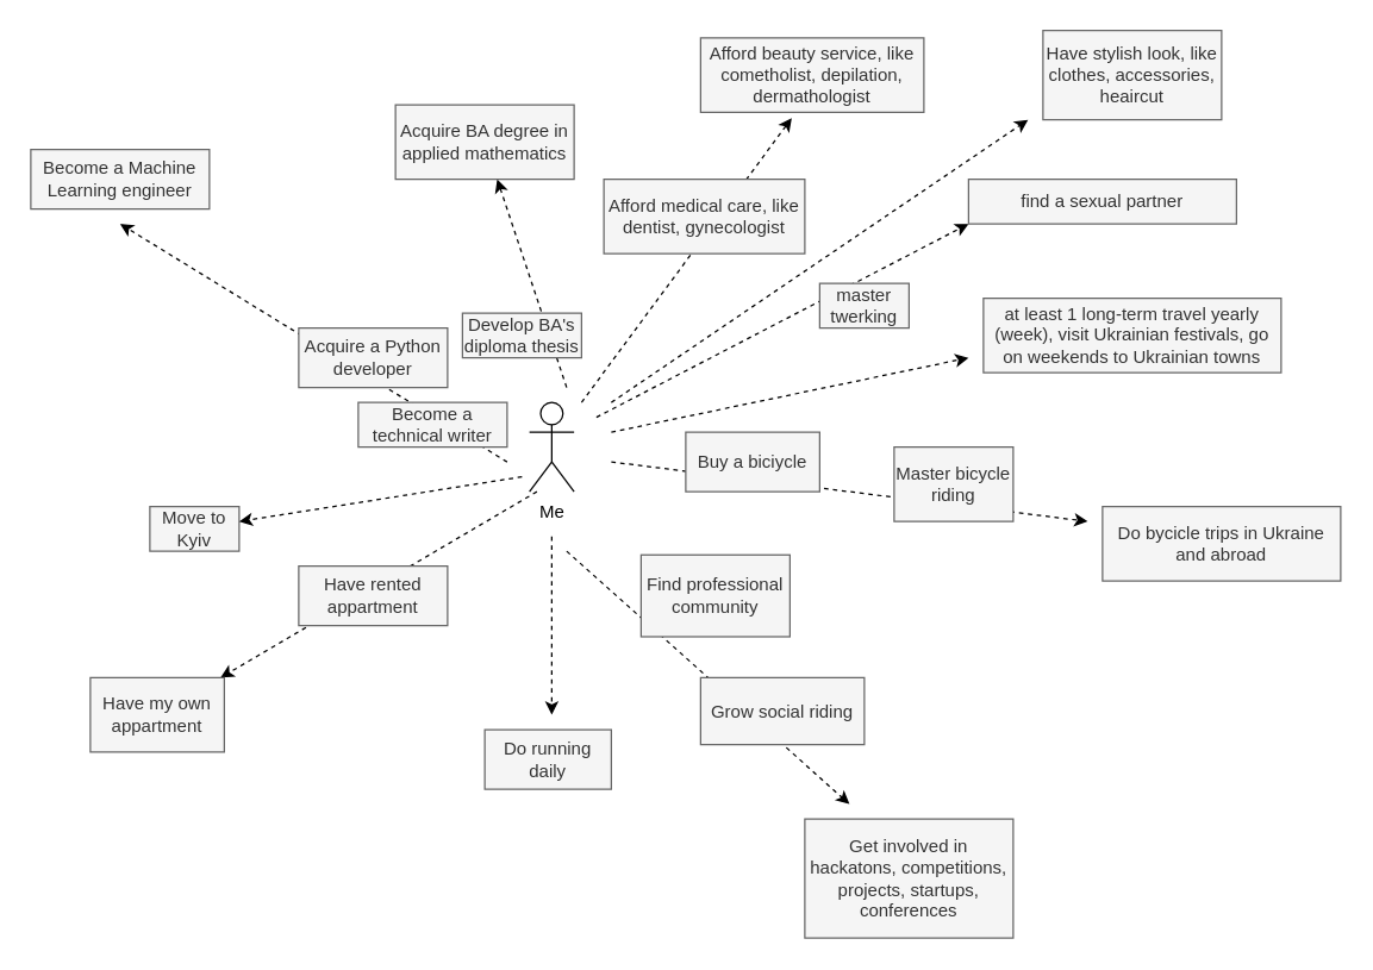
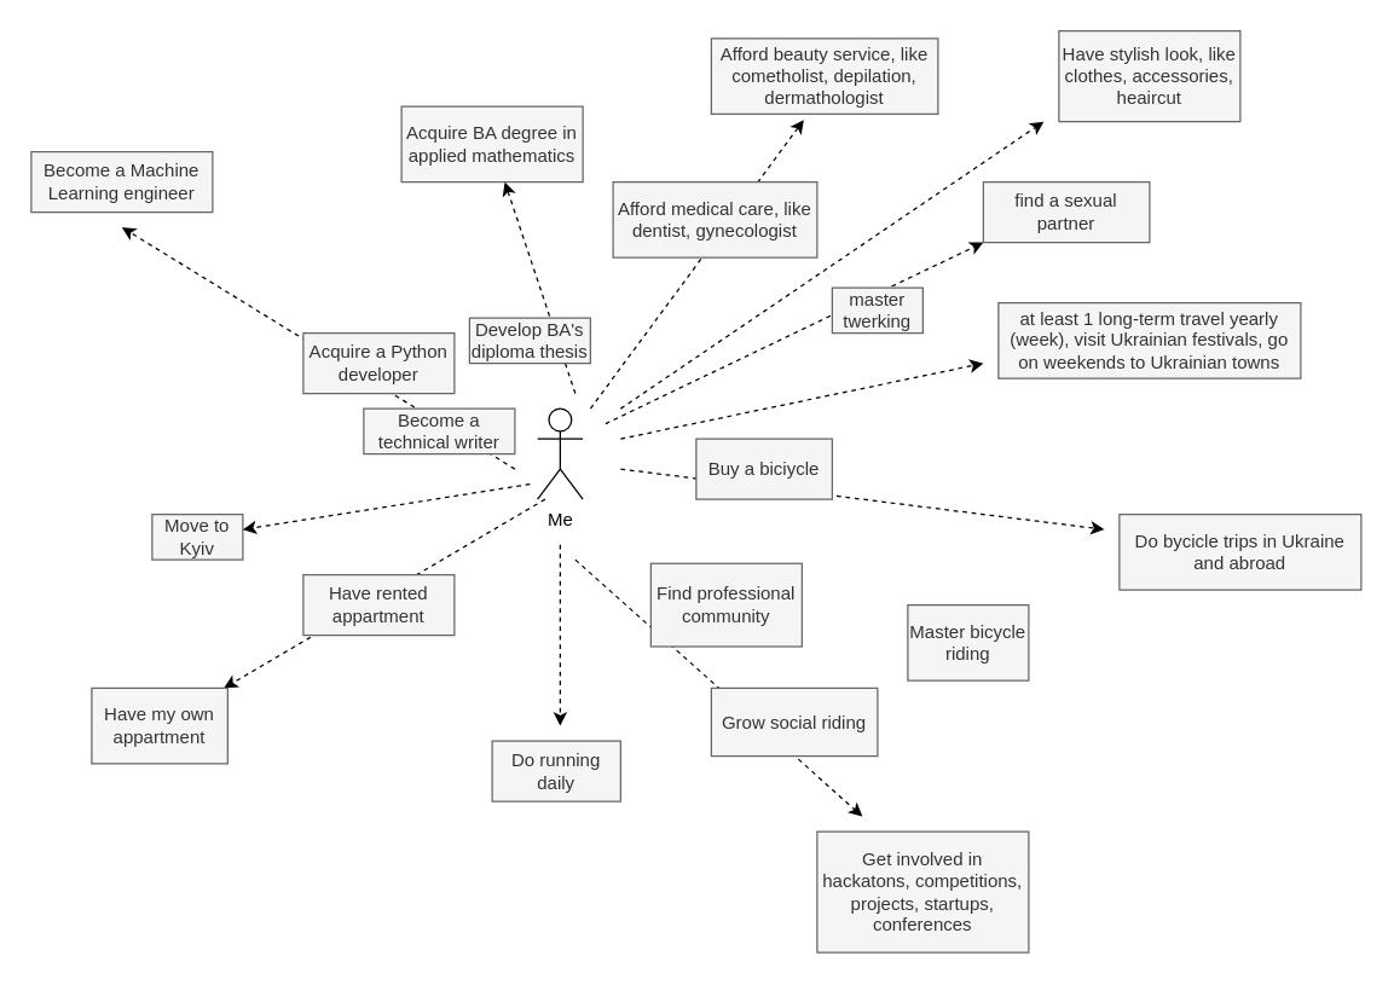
  <mxCell id="0" />
  <mxCell id="1" parent="0" />
  <mxCell id="2" style="rounded=0;orthogonalLoop=1;jettySize=auto;html=1;dashed=1;entryX=0;entryY=1;entryDx=0;entryDy=0;" edge="1" parent="1" target="28"><mxGeometry relative="1" as="geometry"><mxPoint x="400" y="280" as="sourcePoint" /><mxPoint x="750" y="370" as="targetPoint" /></mxGeometry></mxCell>
  <mxCell id="3" style="rounded=0;orthogonalLoop=1;jettySize=auto;html=1;dashed=1;entryX=0.408;entryY=1.077;entryDx=0;entryDy=0;entryPerimeter=0;" edge="1" parent="1" target="31"><mxGeometry relative="1" as="geometry"><mxPoint x="390" y="270" as="sourcePoint" /><mxPoint x="343" y="130" as="targetPoint" /></mxGeometry></mxCell>
  <mxCell id="4" style="rounded=0;orthogonalLoop=1;jettySize=auto;html=1;dashed=1;" edge="1" parent="1"><mxGeometry relative="1" as="geometry"><mxPoint x="410" y="310" as="sourcePoint" /><mxPoint x="730" y="350" as="targetPoint" /></mxGeometry></mxCell>
  <mxCell id="5" value="" style="rounded=0;orthogonalLoop=1;jettySize=auto;html=1;dashed=1;" edge="1" parent="1"><mxGeometry relative="1" as="geometry"><mxPoint x="380" y="370" as="sourcePoint" /><mxPoint x="570" y="540" as="targetPoint" /></mxGeometry></mxCell>
  <mxCell id="6" value="" style="rounded=0;orthogonalLoop=1;jettySize=auto;html=1;dashed=1;" edge="1" parent="1" target="18"><mxGeometry relative="1" as="geometry"><mxPoint x="360" y="330" as="sourcePoint" /><mxPoint x="170" y="360" as="targetPoint" /></mxGeometry></mxCell>
  <mxCell id="7" value="" style="rounded=0;orthogonalLoop=1;jettySize=auto;html=1;dashed=1;" edge="1" parent="1"><mxGeometry relative="1" as="geometry"><mxPoint x="340" y="310" as="sourcePoint" /><mxPoint x="80" y="150" as="targetPoint" /></mxGeometry></mxCell>
  <mxCell id="8" style="rounded=0;orthogonalLoop=1;jettySize=auto;html=1;dashed=1;" edge="1" parent="1" target="11"><mxGeometry relative="1" as="geometry"><mxPoint x="380" y="260" as="sourcePoint" /></mxGeometry></mxCell>
  <mxCell id="9" value="Me" style="shape=umlActor;verticalLabelPosition=bottom;verticalAlign=top;html=1;outlineConnect=0;" vertex="1" parent="1"><mxGeometry x="355" y="270" width="30" height="60" as="geometry" /></mxCell>
  <mxCell id="10" value="Develop BA's diploma thesis" style="text;html=1;align=center;verticalAlign=middle;whiteSpace=wrap;rounded=0;fillColor=#f5f5f5;fontColor=#333333;strokeColor=#666666;" vertex="1" parent="1"><mxGeometry x="310" y="210" width="80" height="30" as="geometry" /></mxCell>
  <mxCell id="11" value="Acquire BA degree in applied mathematics" style="text;html=1;align=center;verticalAlign=middle;whiteSpace=wrap;rounded=0;fillColor=#f5f5f5;fontColor=#333333;strokeColor=#666666;" vertex="1" parent="1"><mxGeometry x="265" y="70" width="120" height="50" as="geometry" /></mxCell>
  <mxCell id="12" value="Become a Machine Learning engineer" style="text;html=1;align=center;verticalAlign=middle;whiteSpace=wrap;rounded=0;fillColor=#f5f5f5;fontColor=#333333;strokeColor=#666666;" vertex="1" parent="1"><mxGeometry x="20" y="100" width="120" height="40" as="geometry" /></mxCell>
  <mxCell id="13" value="Acquire a Python developer" style="text;html=1;align=center;verticalAlign=middle;whiteSpace=wrap;rounded=0;fillColor=#f5f5f5;fontColor=#333333;strokeColor=#666666;" vertex="1" parent="1"><mxGeometry x="200" y="220" width="100" height="40" as="geometry" /></mxCell>
  <mxCell id="14" value="Become a technical writer" style="text;html=1;align=center;verticalAlign=middle;whiteSpace=wrap;rounded=0;fillColor=#f5f5f5;fontColor=#333333;strokeColor=#666666;" vertex="1" parent="1"><mxGeometry x="240" y="270" width="100" height="30" as="geometry" /></mxCell>
  <mxCell id="15" value="Move to Kyiv" style="text;html=1;align=center;verticalAlign=middle;whiteSpace=wrap;rounded=0;fillColor=#f5f5f5;fontColor=#333333;strokeColor=#666666;" vertex="1" parent="1"><mxGeometry x="100" y="340" width="60" height="30" as="geometry" /></mxCell>
  <mxCell id="16" value="" style="rounded=0;orthogonalLoop=1;jettySize=auto;html=1;dashed=1;" edge="1" parent="1"><mxGeometry relative="1" as="geometry"><mxPoint x="350" y="320" as="sourcePoint" /><mxPoint x="160" y="350" as="targetPoint" /></mxGeometry></mxCell>
  <mxCell id="17" value="Have rented appartment" style="text;html=1;align=center;verticalAlign=middle;whiteSpace=wrap;rounded=0;fillColor=#f5f5f5;fontColor=#333333;strokeColor=#666666;" vertex="1" parent="1"><mxGeometry x="200" y="380" width="100" height="40" as="geometry" /></mxCell>
  <mxCell id="18" value="Have my own appartment" style="text;html=1;align=center;verticalAlign=middle;whiteSpace=wrap;rounded=0;fillColor=#f5f5f5;fontColor=#333333;strokeColor=#666666;" vertex="1" parent="1"><mxGeometry x="60" y="455" width="90" height="50" as="geometry" /></mxCell>
  <mxCell id="19" value="Do running daily" style="text;html=1;align=center;verticalAlign=middle;whiteSpace=wrap;rounded=0;fillColor=#f5f5f5;fontColor=#333333;strokeColor=#666666;" vertex="1" parent="1"><mxGeometry x="325" y="490" width="85" height="40" as="geometry" /></mxCell>
  <mxCell id="20" value="" style="rounded=0;orthogonalLoop=1;jettySize=auto;html=1;dashed=1;" edge="1" parent="1"><mxGeometry relative="1" as="geometry"><mxPoint x="370" y="360" as="sourcePoint" /><mxPoint x="370" y="480" as="targetPoint" /></mxGeometry></mxCell>
  <mxCell id="21" value="Get involved in hackatons, competitions, projects, startups, conferences" style="text;html=1;align=center;verticalAlign=middle;whiteSpace=wrap;rounded=0;fillColor=#f5f5f5;fontColor=#333333;strokeColor=#666666;" vertex="1" parent="1"><mxGeometry x="540" y="550" width="140" height="80" as="geometry" /></mxCell>
  <mxCell id="22" value="Find professional community" style="text;html=1;align=center;verticalAlign=middle;whiteSpace=wrap;rounded=0;fillColor=#f5f5f5;fontColor=#333333;strokeColor=#666666;" vertex="1" parent="1"><mxGeometry x="430" y="372.5" width="100" height="55" as="geometry" /></mxCell>
  <mxCell id="23" value="Grow social riding" style="text;html=1;align=center;verticalAlign=middle;whiteSpace=wrap;rounded=0;fillColor=#f5f5f5;fontColor=#333333;strokeColor=#666666;" vertex="1" parent="1"><mxGeometry x="470" y="455" width="110" height="45" as="geometry" /></mxCell>
  <mxCell id="24" value="Buy a biciycle" style="text;html=1;align=center;verticalAlign=middle;whiteSpace=wrap;rounded=0;fillColor=#f5f5f5;fontColor=#333333;strokeColor=#666666;" vertex="1" parent="1"><mxGeometry x="460" y="290" width="90" height="40" as="geometry" /></mxCell>
- <mxCell id="25" value="Master bicycle riding" style="text;html=1;align=center;verticalAlign=middle;whiteSpace=wrap;rounded=0;fillColor=#f5f5f5;fontColor=#333333;strokeColor=#666666;" vertex="1" parent="1"><mxGeometry x="600" y="300" width="80" height="50" as="geometry" /></mxCell>
+ <mxCell id="25" value="Master bicycle riding" style="text;html=1;align=center;verticalAlign=middle;whiteSpace=wrap;rounded=0;fillColor=#f5f5f5;fontColor=#333333;strokeColor=#666666;" vertex="1" parent="1"><mxGeometry x="600" y="400" width="80" height="50" as="geometry" /></mxCell>
  <mxCell id="26" value="Do bycicle trips in Ukraine and abroad" style="text;html=1;align=center;verticalAlign=middle;whiteSpace=wrap;rounded=0;fillColor=#f5f5f5;fontColor=#333333;strokeColor=#666666;" vertex="1" parent="1"><mxGeometry x="740" y="340" width="160" height="50" as="geometry" /></mxCell>
  <mxCell id="27" value="master twerking" style="text;html=1;align=center;verticalAlign=middle;whiteSpace=wrap;rounded=0;fillColor=#f5f5f5;fontColor=#333333;strokeColor=#666666;" vertex="1" parent="1"><mxGeometry x="550" y="190" width="60" height="30" as="geometry" /></mxCell>
- <mxCell id="28" value="find a sexual partner" style="text;html=1;align=center;verticalAlign=middle;whiteSpace=wrap;rounded=0;fillColor=#f5f5f5;fontColor=#333333;strokeColor=#666666;" vertex="1" parent="1"><mxGeometry x="650" y="120" width="180" height="30" as="geometry" /></mxCell>
+ <mxCell id="28" value="find a sexual partner" style="text;html=1;align=center;verticalAlign=middle;whiteSpace=wrap;rounded=0;fillColor=#f5f5f5;fontColor=#333333;strokeColor=#666666;" vertex="1" parent="1"><mxGeometry x="650" y="120" width="110" height="40" as="geometry" /></mxCell>
  <mxCell id="29" value="at least 1 long-term travel yearly (week), visit Ukrainian festivals, go on weekends to Ukrainian towns" style="text;html=1;align=center;verticalAlign=middle;whiteSpace=wrap;rounded=0;fillColor=#f5f5f5;fontColor=#333333;strokeColor=#666666;" vertex="1" parent="1"><mxGeometry x="660" y="200" width="200" height="50" as="geometry" /></mxCell>
  <mxCell id="30" style="rounded=0;orthogonalLoop=1;jettySize=auto;html=1;dashed=1;" edge="1" parent="1"><mxGeometry relative="1" as="geometry"><mxPoint x="410" y="290" as="sourcePoint" /><mxPoint x="650" y="240" as="targetPoint" /></mxGeometry></mxCell>
  <mxCell id="31" value="Afford beauty service, like cometholist, depilation, dermathologist" style="text;html=1;align=center;verticalAlign=middle;whiteSpace=wrap;rounded=0;fillColor=#f5f5f5;fontColor=#333333;strokeColor=#666666;" vertex="1" parent="1"><mxGeometry x="470" y="25" width="150" height="50" as="geometry" /></mxCell>
  <mxCell id="32" value="Afford medical care, like dentist, gynecologist" style="text;html=1;align=center;verticalAlign=middle;whiteSpace=wrap;rounded=0;fillColor=#f5f5f5;fontColor=#333333;strokeColor=#666666;" vertex="1" parent="1"><mxGeometry x="405" y="120" width="135" height="50" as="geometry" /></mxCell>
  <mxCell id="33" value="Have stylish look, like clothes, accessories, heaircut" style="text;html=1;align=center;verticalAlign=middle;whiteSpace=wrap;rounded=0;fillColor=#f5f5f5;fontColor=#333333;strokeColor=#666666;" vertex="1" parent="1"><mxGeometry x="700" y="20" width="120" height="60" as="geometry" /></mxCell>
  <mxCell id="34" value="" style="rounded=0;orthogonalLoop=1;jettySize=auto;html=1;dashed=1;" edge="1" parent="1"><mxGeometry relative="1" as="geometry"><mxPoint x="410" y="270" as="sourcePoint" /><mxPoint x="690" y="80" as="targetPoint" /></mxGeometry></mxCell>
